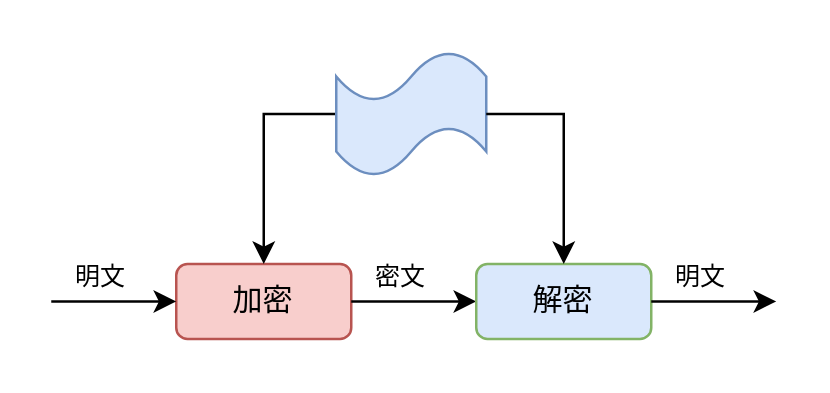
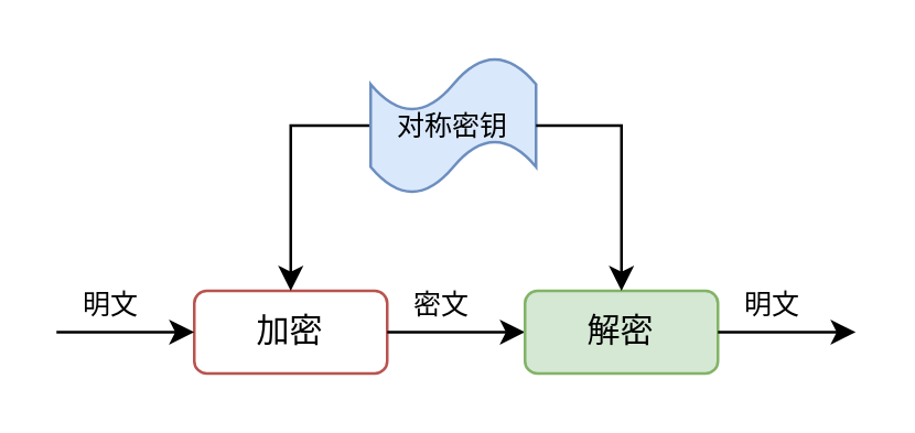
  <mxCell id="0" />
  <mxCell id="1" parent="0" />
- <mxCell id="2" value="加密" style="rounded=1;whiteSpace=wrap;html=1;fillColor=#f8cecc;strokeColor=#b85450;" vertex="1" parent="1"><mxGeometry x="70" y="105" width="70" height="30" as="geometry" /></mxCell>
+ <mxCell id="2" value="加密" style="rounded=1;whiteSpace=wrap;html=1;fillColor=#ffffff;strokeColor=#b85450;" vertex="1" parent="1"><mxGeometry x="70" y="105" width="70" height="30" as="geometry" /></mxCell>
  <mxCell id="3" value="" style="endArrow=classic;html=1;entryX=0;entryY=0.5;entryDx=0;entryDy=0;" edge="1" parent="1" target="2"><mxGeometry width="50" height="50" relative="1" as="geometry"><mxPoint x="20" y="120" as="sourcePoint" /><mxPoint x="120" y="155" as="targetPoint" /></mxGeometry></mxCell>
  <mxCell id="4" value="明文" style="text;html=1;strokeColor=none;fillColor=none;align=center;verticalAlign=middle;whiteSpace=wrap;rounded=0;fontSize=10;" vertex="1" parent="1"><mxGeometry x="20" y="100" width="40" height="20" as="geometry" /></mxCell>
  <mxCell id="5" value="" style="endArrow=classic;html=1;entryX=0;entryY=0.5;entryDx=0;entryDy=0;" edge="1" parent="1"><mxGeometry width="50" height="50" relative="1" as="geometry"><mxPoint x="140" y="120" as="sourcePoint" /><mxPoint x="190" y="120" as="targetPoint" /></mxGeometry></mxCell>
  <mxCell id="6" value="密文" style="text;html=1;strokeColor=none;fillColor=none;align=center;verticalAlign=middle;whiteSpace=wrap;rounded=0;fontSize=10;" vertex="1" parent="1"><mxGeometry x="140" y="100" width="40" height="20" as="geometry" /></mxCell>
- <mxCell id="7" value="解密" style="rounded=1;whiteSpace=wrap;html=1;fillColor=#dae8fc;strokeColor=#82b366;" vertex="1" parent="1"><mxGeometry x="190" y="105" width="70" height="30" as="geometry" /></mxCell>
+ <mxCell id="7" value="解密" style="rounded=1;whiteSpace=wrap;html=1;fillColor=#d5e8d4;strokeColor=#82b366;" vertex="1" parent="1"><mxGeometry x="190" y="105" width="70" height="30" as="geometry" /></mxCell>
  <mxCell id="8" value="" style="endArrow=classic;html=1;entryX=0;entryY=0.5;entryDx=0;entryDy=0;" edge="1" parent="1"><mxGeometry width="50" height="50" relative="1" as="geometry"><mxPoint x="260" y="120" as="sourcePoint" /><mxPoint x="310" y="120" as="targetPoint" /></mxGeometry></mxCell>
  <mxCell id="9" value="明文" style="text;html=1;strokeColor=none;fillColor=none;align=center;verticalAlign=middle;whiteSpace=wrap;rounded=0;fontSize=10;" vertex="1" parent="1"><mxGeometry x="260" y="100" width="40" height="20" as="geometry" /></mxCell>
  <mxCell id="10" style="edgeStyle=orthogonalEdgeStyle;rounded=0;orthogonalLoop=1;jettySize=auto;html=1;exitX=0;exitY=0.5;exitDx=0;exitDy=0;exitPerimeter=0;entryX=0.5;entryY=0;entryDx=0;entryDy=0;" edge="1" parent="1" source="11" target="2"><mxGeometry relative="1" as="geometry" /></mxCell>
  <mxCell id="11" value="" style="shape=tape;whiteSpace=wrap;html=1;fillColor=#dae8fc;strokeColor=#6c8ebf;" vertex="1" parent="1"><mxGeometry x="134" y="20" width="60" height="50" as="geometry" /></mxCell>
  <mxCell id="12" style="edgeStyle=orthogonalEdgeStyle;rounded=0;orthogonalLoop=1;jettySize=auto;html=1;entryX=0.5;entryY=0;entryDx=0;entryDy=0;exitX=1;exitY=0.5;exitDx=0;exitDy=0;exitPerimeter=0;" edge="1" parent="1" source="11" target="7"><mxGeometry relative="1" as="geometry"><mxPoint x="225" y="45" as="sourcePoint" /></mxGeometry></mxCell>
+ <mxCell id="13" value="对称密钥" style="text;html=1;strokeColor=none;fillColor=none;align=center;verticalAlign=middle;whiteSpace=wrap;rounded=0;fontSize=10;" vertex="1" parent="1"><mxGeometry x="139" y="35" width="50" height="20" as="geometry" /></mxCell>
